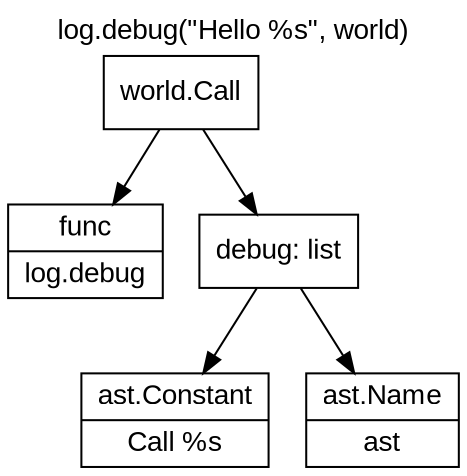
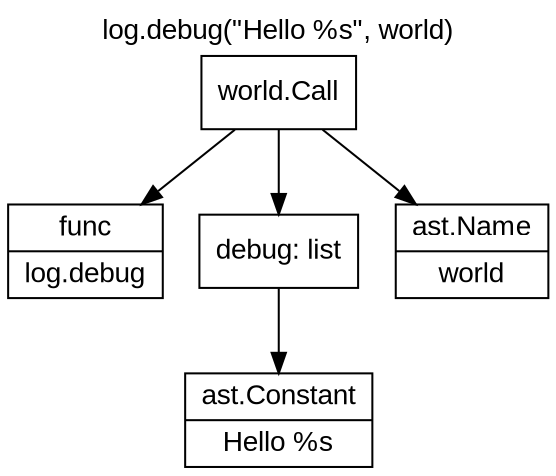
  digraph {
    fontname="Liberation Sans"
    label="log.debug(\"Hello %s\", world)"
    labelloc=t
    node [fontname="Liberation Sans" shape=record]
    edge [fontname="Liberation Sans"]
    n1 [label="world.Call"]
    n2 [label="{func|log.debug}"]
    n3 [label="debug: list"]
-   n4 [label="{ast.Constant|Call %s}"]
-   n5 [label="{ast.Name|ast}"]
+   n4 [label="{ast.Constant|Hello %s}"]
+   n5 [label="{ast.Name|world}"]
    n1 -> n2
    n1 -> n3
    n3 -> n4
-   n3 -> n5
+   n1 -> n5
  }
